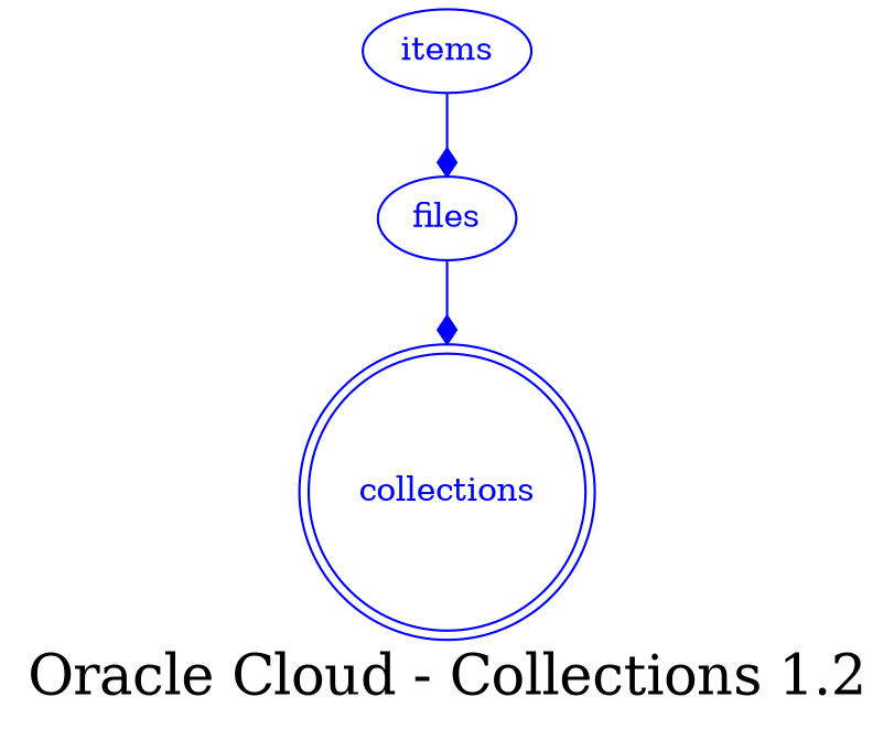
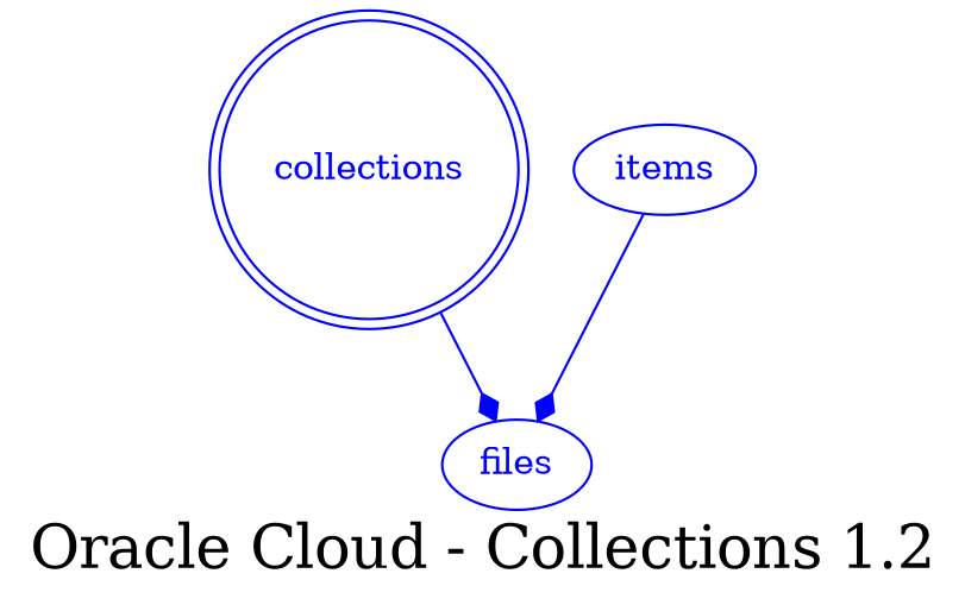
  digraph {
    fontsize=24
    label="Oracle Cloud - Collections 1.2"
    splines=true
    node [color=blue fontcolor=blue shape=ellipse]
    edge [arrowhead=diamond arrowtail=none color=blue fontcolor=blue]
    collections [shape=doublecircle]
    files
    items
-   files -> collections
+   collections -> files
    items -> files
  }
